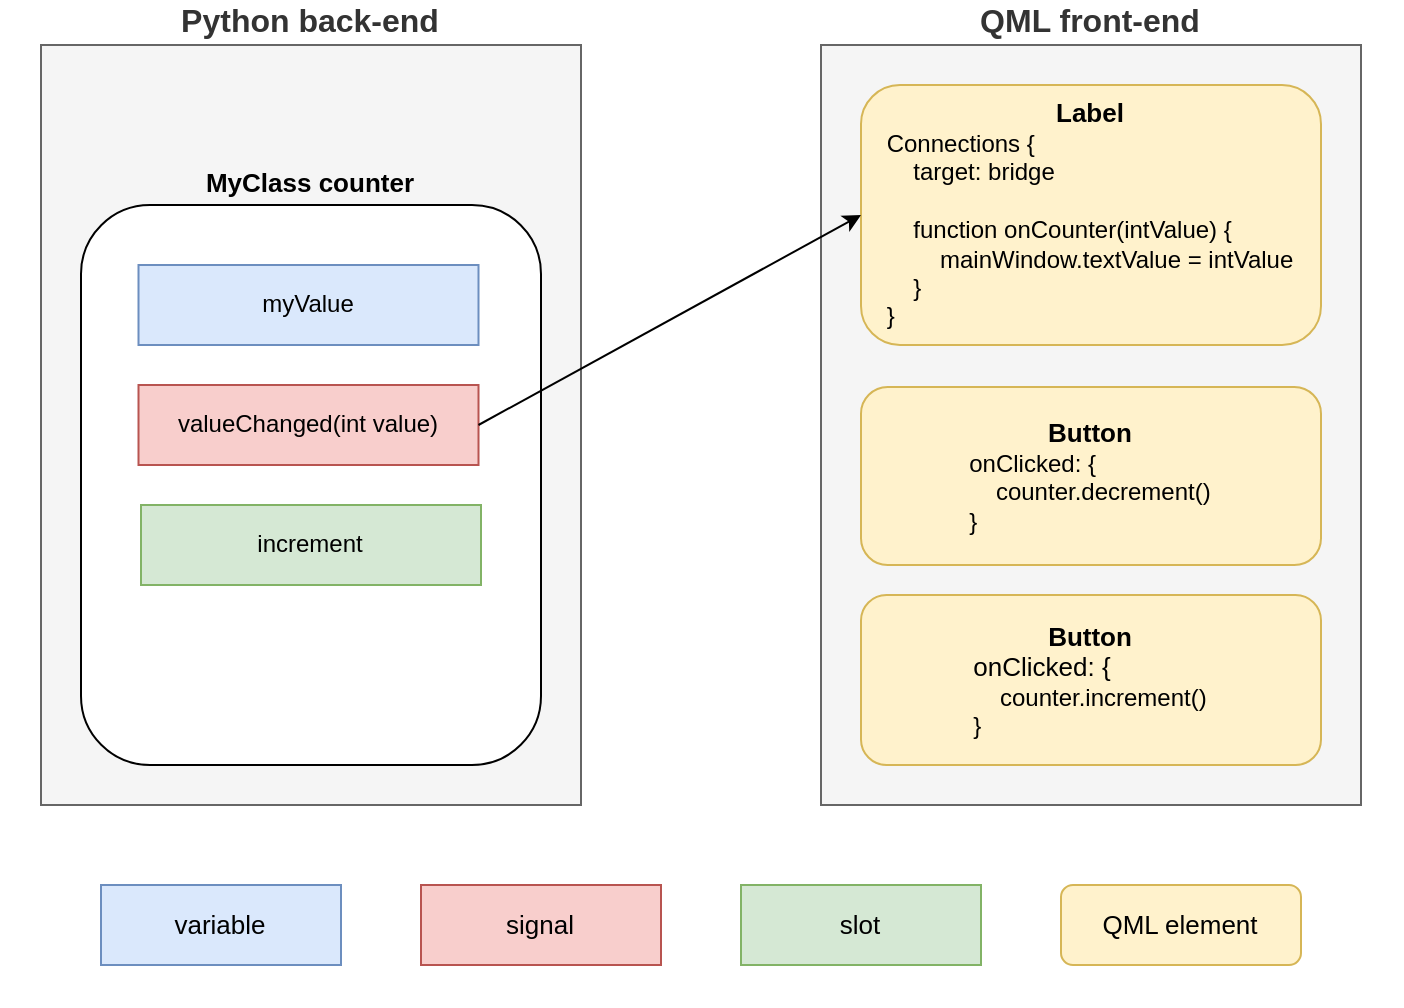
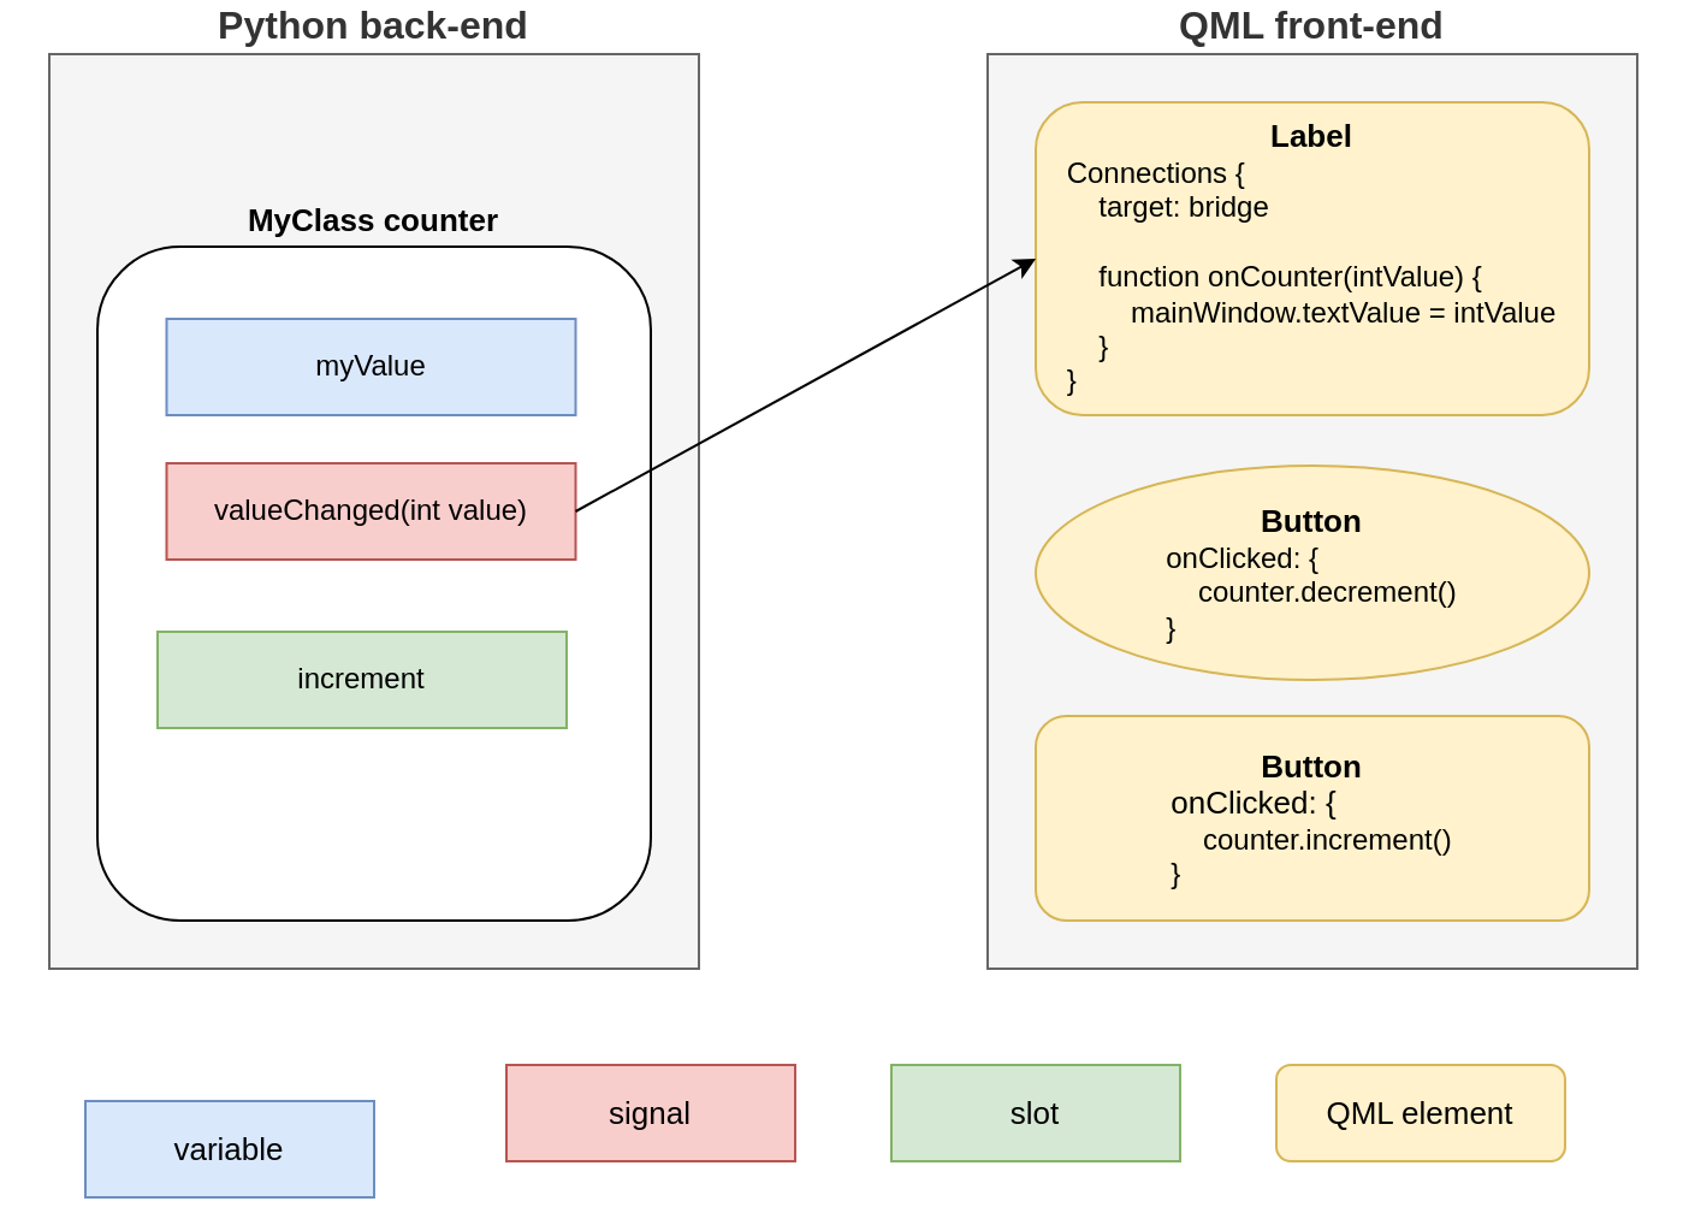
  <mxCell id="0" />
  <mxCell id="1" parent="0" />
- <mxCell id="2" value="&lt;font style=&quot;font-size: 13px&quot;&gt;variable&lt;/font&gt;" style="rounded=0;whiteSpace=wrap;html=1;fontSize=12;fillColor=#dae8fc;strokeColor=#6c8ebf;" vertex="1" parent="1"><mxGeometry x="50" y="440" width="120" height="40" as="geometry" /></mxCell>
+ <mxCell id="2" value="&lt;font style=&quot;font-size: 13px&quot;&gt;variable&lt;/font&gt;" style="rounded=0;whiteSpace=wrap;html=1;fontSize=12;fillColor=#dae8fc;strokeColor=#6c8ebf;" vertex="1" parent="1"><mxGeometry x="35" y="455" width="120" height="40" as="geometry" /></mxCell>
  <mxCell id="3" value="&lt;font style=&quot;font-size: 13px&quot;&gt;signal&lt;/font&gt;" style="rounded=0;whiteSpace=wrap;html=1;fontSize=12;fillColor=#f8cecc;strokeColor=#b85450;" vertex="1" parent="1"><mxGeometry x="210" y="440" width="120" height="40" as="geometry" /></mxCell>
  <mxCell id="4" value="&lt;font style=&quot;font-size: 13px&quot;&gt;slot&lt;/font&gt;" style="rounded=0;whiteSpace=wrap;html=1;fontSize=12;fillColor=#d5e8d4;strokeColor=#82b366;" vertex="1" parent="1"><mxGeometry x="370" y="440" width="120" height="40" as="geometry" /></mxCell>
  <mxCell id="5" value="&lt;div style=&quot;font-size: 13px&quot;&gt;QML element&lt;/div&gt;" style="rounded=1;whiteSpace=wrap;html=1;fillColor=#fff2cc;strokeColor=#d6b656;" vertex="1" parent="1"><mxGeometry x="530" y="440" width="120" height="40" as="geometry" /></mxCell>
  <mxCell id="6" value="" style="group" vertex="1" connectable="0" parent="1"><mxGeometry x="410" y="20" width="270" height="380" as="geometry" /></mxCell>
  <mxCell id="7" value="&lt;b&gt;QML front-end&lt;/b&gt;" style="rounded=0;whiteSpace=wrap;html=1;fontSize=16;labelPosition=center;verticalLabelPosition=top;align=center;verticalAlign=bottom;fillColor=#f5f5f5;strokeColor=#666666;fontColor=#333333;" vertex="1" parent="6"><mxGeometry width="270" height="380" as="geometry" /></mxCell>
  <mxCell id="8" value="&lt;div&gt;&lt;b&gt;&lt;font style=&quot;font-size: 13px&quot;&gt;Label&lt;/font&gt;&lt;/b&gt;&lt;/div&gt;&lt;div style=&quot;text-align: left&quot;&gt;&lt;span&gt;Connections {&lt;/span&gt;&lt;/div&gt;&lt;div style=&quot;text-align: left&quot;&gt;&lt;span&gt;&amp;nbsp; &amp;nbsp; target: bridge&lt;/span&gt;&lt;/div&gt;&lt;div style=&quot;text-align: left&quot;&gt;&lt;span&gt;&lt;br&gt;&lt;/span&gt;&lt;/div&gt;&lt;div style=&quot;text-align: left&quot;&gt;&lt;span&gt;&amp;nbsp; &amp;nbsp; function onCounter(intValue) {&lt;/span&gt;&lt;/div&gt;&lt;div style=&quot;text-align: left&quot;&gt;&lt;span&gt;&amp;nbsp; &amp;nbsp; &amp;nbsp; &amp;nbsp; mainWindow.textValue = intValue&lt;/span&gt;&lt;/div&gt;&lt;div style=&quot;text-align: left&quot;&gt;&lt;span&gt;&amp;nbsp; &amp;nbsp; }&lt;/span&gt;&lt;/div&gt;&lt;div style=&quot;text-align: left&quot;&gt;&lt;span&gt;}&lt;/span&gt;&lt;/div&gt;" style="rounded=1;whiteSpace=wrap;html=1;fillColor=#fff2cc;strokeColor=#d6b656;" vertex="1" parent="6"><mxGeometry x="20" y="20" width="230" height="130" as="geometry" /></mxCell>
- <mxCell id="9" value="&lt;div&gt;&lt;b&gt;&lt;font style=&quot;font-size: 13px&quot;&gt;Button&lt;/font&gt;&lt;/b&gt;&lt;/div&gt;&lt;div style=&quot;text-align: left&quot;&gt;onClicked: {&lt;/div&gt;&lt;div style=&quot;text-align: left&quot;&gt;&amp;nbsp; &amp;nbsp; counter.decrement()&lt;/div&gt;&lt;div style=&quot;text-align: left&quot;&gt;}&lt;/div&gt;" style="rounded=1;whiteSpace=wrap;html=1;fillColor=#fff2cc;strokeColor=#d6b656;" vertex="1" parent="6"><mxGeometry x="20" y="171" width="230" height="89" as="geometry" /></mxCell>
+ <mxCell id="9" value="&lt;div&gt;&lt;b&gt;&lt;font style=&quot;font-size: 13px&quot;&gt;Button&lt;/font&gt;&lt;/b&gt;&lt;/div&gt;&lt;div style=&quot;text-align: left&quot;&gt;onClicked: {&lt;/div&gt;&lt;div style=&quot;text-align: left&quot;&gt;&amp;nbsp; &amp;nbsp; counter.decrement()&lt;/div&gt;&lt;div style=&quot;text-align: left&quot;&gt;}&lt;/div&gt;" style="ellipse;whiteSpace=wrap;html=1;fillColor=#fff2cc;strokeColor=#d6b656;" vertex="1" parent="6"><mxGeometry x="20" y="171" width="230" height="89" as="geometry" /></mxCell>
  <mxCell id="10" value="&lt;div style=&quot;font-size: 13px&quot;&gt;&lt;b&gt;&lt;font style=&quot;font-size: 13px&quot;&gt;Button&lt;/font&gt;&lt;/b&gt;&lt;/div&gt;&lt;div style=&quot;text-align: left ; font-size: 13px&quot;&gt;onClicked: {&lt;/div&gt;&lt;div style=&quot;text-align: left&quot;&gt;&amp;nbsp; &amp;nbsp; counter.increment()&lt;/div&gt;&lt;div style=&quot;text-align: left&quot;&gt;}&lt;/div&gt;" style="rounded=1;whiteSpace=wrap;html=1;fillColor=#fff2cc;strokeColor=#d6b656;" vertex="1" parent="6"><mxGeometry x="20" y="275" width="230" height="85" as="geometry" /></mxCell>
  <mxCell id="11" value="" style="group" vertex="1" connectable="0" parent="1"><mxGeometry x="20" y="20" width="270" height="380" as="geometry" /></mxCell>
  <mxCell id="12" value="Python back-end" style="rounded=0;whiteSpace=wrap;html=1;fontSize=16;labelPosition=center;verticalLabelPosition=top;align=center;verticalAlign=bottom;fontStyle=1;fillColor=#f5f5f5;strokeColor=#666666;fontColor=#333333;" vertex="1" parent="11"><mxGeometry width="270" height="380" as="geometry" /></mxCell>
  <mxCell id="13" value="&lt;font style=&quot;font-size: 13px&quot;&gt;MyClass counter&lt;/font&gt;" style="rounded=1;whiteSpace=wrap;html=1;fontSize=12;labelPosition=center;verticalLabelPosition=top;align=center;verticalAlign=bottom;fontStyle=1" vertex="1" parent="11"><mxGeometry x="20" y="80" width="230" height="280" as="geometry" /></mxCell>
- <mxCell id="14" value="increment" style="rounded=0;whiteSpace=wrap;html=1;fontSize=12;fillColor=#d5e8d4;strokeColor=#82b366;" vertex="1" parent="11"><mxGeometry x="50" y="230" width="170" height="40" as="geometry" /></mxCell>
+ <mxCell id="14" value="increment" style="rounded=0;whiteSpace=wrap;html=1;fontSize=12;fillColor=#d5e8d4;strokeColor=#82b366;" vertex="1" parent="11"><mxGeometry x="45" y="240" width="170" height="40" as="geometry" /></mxCell>
  <mxCell id="15" value="valueChanged(int value)" style="rounded=0;whiteSpace=wrap;html=1;fontSize=12;fillColor=#f8cecc;strokeColor=#b85450;" vertex="1" parent="11"><mxGeometry x="48.75" y="170" width="170" height="40" as="geometry" /></mxCell>
  <mxCell id="16" value="myValue" style="rounded=0;whiteSpace=wrap;html=1;fontSize=12;fillColor=#dae8fc;strokeColor=#6c8ebf;" vertex="1" parent="11"><mxGeometry x="48.75" y="110" width="170" height="40" as="geometry" /></mxCell>
  <mxCell id="17" style="rounded=0;orthogonalLoop=1;jettySize=auto;html=1;exitX=1;exitY=0.5;exitDx=0;exitDy=0;entryX=0;entryY=0.5;entryDx=0;entryDy=0;fontSize=12;strokeWidth=1;" edge="1" parent="1" source="15" target="8"><mxGeometry relative="1" as="geometry" /></mxCell>
